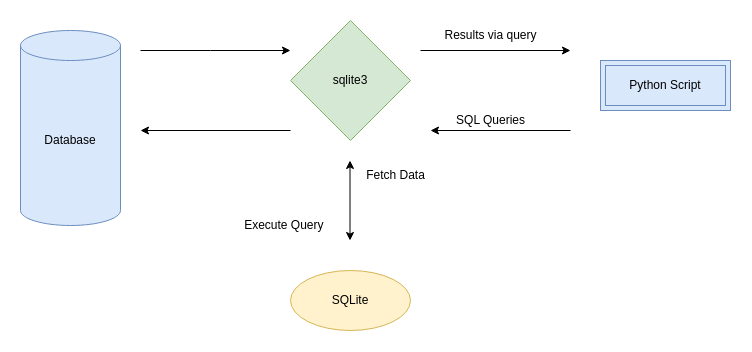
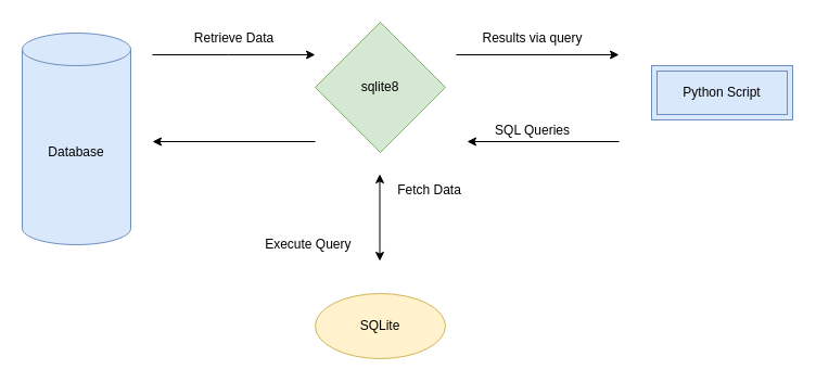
  <mxCell id="0" />
  <mxCell id="1" parent="0" />
  <mxCell id="2" value="Database" style="shape=cylinder3;whiteSpace=wrap;html=1;boundedLbl=1;backgroundOutline=1;size=15;fillColor=#dae8fc;strokeColor=#6c8ebf;" vertex="1" parent="1"><mxGeometry x="20" y="30" width="100" height="195" as="geometry" /></mxCell>
- <mxCell id="3" value="sqlite3" style="rhombus;whiteSpace=wrap;html=1;fillColor=#d5e8d4;strokeColor=#82b366;" vertex="1" parent="1"><mxGeometry x="290" y="20" width="120" height="120" as="geometry" /></mxCell>
+ <mxCell id="3" value="sqlite8" style="rhombus;whiteSpace=wrap;html=1;fillColor=#d5e8d4;strokeColor=#82b366;" vertex="1" parent="1"><mxGeometry x="290" y="20" width="120" height="120" as="geometry" /></mxCell>
  <mxCell id="4" value="" style="endArrow=classic;html=1;rounded=0;" edge="1" parent="1"><mxGeometry width="50" height="50" relative="1" as="geometry"><mxPoint x="140" y="50" as="sourcePoint" /><mxPoint x="290" y="50" as="targetPoint" /><Array as="points"><mxPoint x="210" y="50" /></Array></mxGeometry></mxCell>
  <mxCell id="5" value="" style="endArrow=classic;html=1;rounded=0;" edge="1" parent="1"><mxGeometry width="50" height="50" relative="1" as="geometry"><mxPoint x="420" y="50" as="sourcePoint" /><mxPoint x="570" y="50" as="targetPoint" /></mxGeometry></mxCell>
  <mxCell id="6" value="" style="endArrow=classic;html=1;rounded=0;" edge="1" parent="1"><mxGeometry width="50" height="50" relative="1" as="geometry"><mxPoint x="290" y="130" as="sourcePoint" /><mxPoint x="140" y="130" as="targetPoint" /></mxGeometry></mxCell>
  <mxCell id="7" value="" style="endArrow=classic;html=1;rounded=0;" edge="1" parent="1"><mxGeometry width="50" height="50" relative="1" as="geometry"><mxPoint x="570" y="130" as="sourcePoint" /><mxPoint x="430" y="130" as="targetPoint" /></mxGeometry></mxCell>
  <mxCell id="8" value="" style="endArrow=classic;startArrow=classic;html=1;rounded=0;" edge="1" parent="1"><mxGeometry width="50" height="50" relative="1" as="geometry"><mxPoint x="349.5" y="240" as="sourcePoint" /><mxPoint x="349.5" y="160" as="targetPoint" /></mxGeometry></mxCell>
  <mxCell id="9" value="SQLite" style="ellipse;whiteSpace=wrap;html=1;fillColor=#fff2cc;strokeColor=#d6b656;" vertex="1" parent="1"><mxGeometry x="290" y="270" width="120" height="60" as="geometry" /></mxCell>
  <mxCell id="10" value="Execute Query&amp;nbsp;" style="text;html=1;align=center;verticalAlign=middle;resizable=0;points=[];autosize=1;strokeColor=none;fillColor=none;" vertex="1" parent="1"><mxGeometry x="230" y="210" width="110" height="30" as="geometry" /></mxCell>
  <mxCell id="11" value="Fetch Data" style="text;html=1;align=center;verticalAlign=middle;resizable=0;points=[];autosize=1;strokeColor=none;fillColor=none;" vertex="1" parent="1"><mxGeometry x="355" y="160" width="80" height="30" as="geometry" /></mxCell>
  <mxCell id="12" value="SQL Queries" style="text;html=1;align=center;verticalAlign=middle;resizable=0;points=[];autosize=1;strokeColor=none;fillColor=none;" vertex="1" parent="1"><mxGeometry x="445" y="105" width="90" height="30" as="geometry" /></mxCell>
+ <mxCell id="13" value="Retrieve Data" style="text;html=1;align=center;verticalAlign=middle;resizable=0;points=[];autosize=1;strokeColor=none;fillColor=none;" vertex="1" parent="1"><mxGeometry x="165" y="20" width="100" height="30" as="geometry" /></mxCell>
  <mxCell id="14" value="Results via query" style="text;html=1;align=center;verticalAlign=middle;resizable=0;points=[];autosize=1;strokeColor=none;fillColor=none;" vertex="1" parent="1"><mxGeometry x="430" y="20" width="120" height="30" as="geometry" /></mxCell>
  <mxCell id="15" value="Python Script" style="shape=ext;margin=3;double=1;whiteSpace=wrap;html=1;align=center;fillColor=#dae8fc;strokeColor=#6c8ebf;" vertex="1" parent="1"><mxGeometry x="600" y="60" width="130" height="50" as="geometry" /></mxCell>
